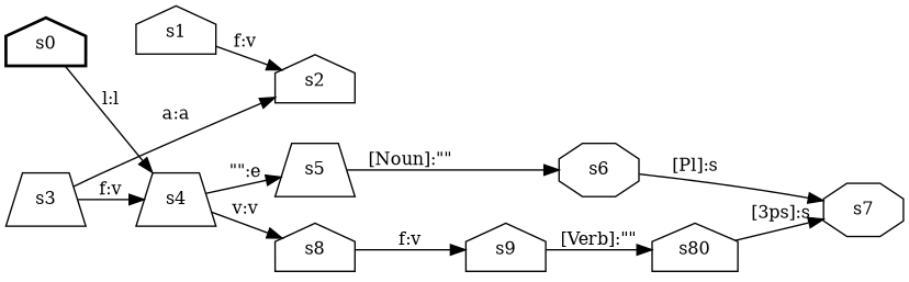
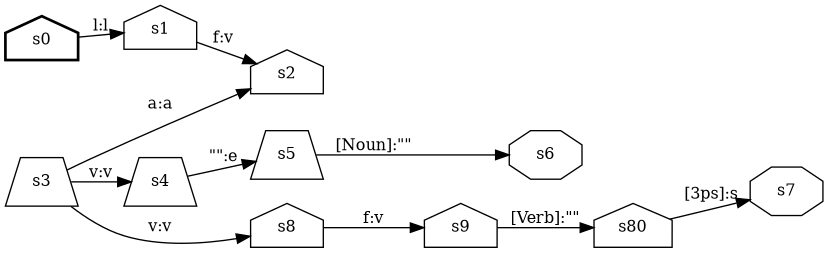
  digraph {
    rankdir=LR
    ranksep=.25
    node [fontsize=12 shape=house style=solid]
    edge [fontsize=12]
    s0 [style=bold]
    s1
    s2
    s3 [shape=trapezium]
    s4 [shape=trapezium]
    s8
    s5 [shape=trapezium]
    s9
    s7 [shape=octagon]
    s6 [shape=octagon]
    n11 [label=s80]
-   s0 -> s4 [label="l:l"]
+   s0 -> s1 [label="l:l"]
    s1 -> s2 [label="f:v"]
    s3 -> s2 [label="a:a"]
-   s3 -> s4 [label="f:v"]
-   s4 -> s8 [label="v:v"]
+   s3 -> s4 [label="v:v"]
+   s3 -> s8 [label="v:v"]
    s4 -> s5 [label="\"\":e"]
    s8 -> s9 [label="f:v"]
    s5 -> s6 [label="[Noun]:\"\""]
    s9 -> n11 [label="[Verb]:\"\""]
-   s6 -> s7 [label="[Pl]:s"]
    n11 -> s7 [label="[3ps]:s"]
  }
